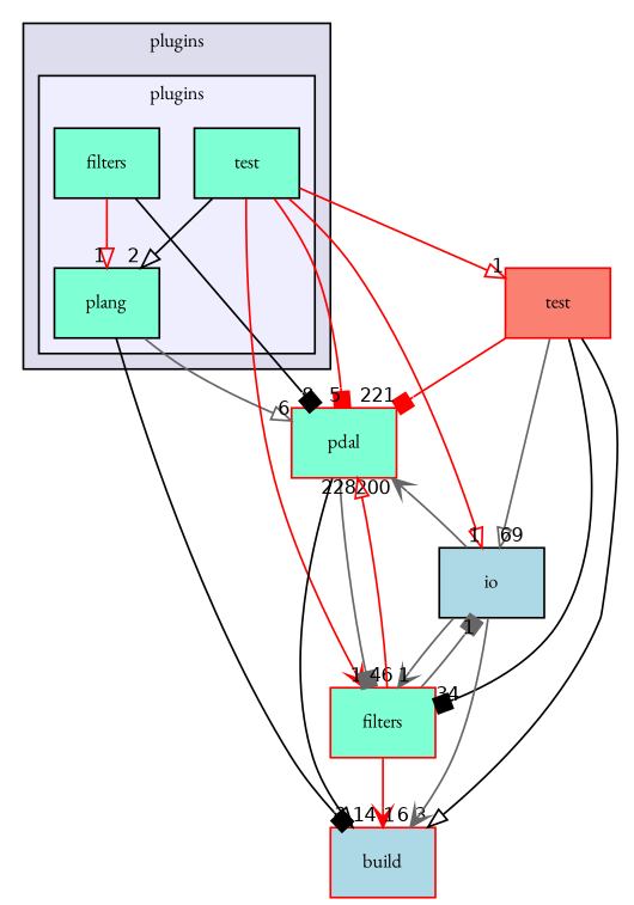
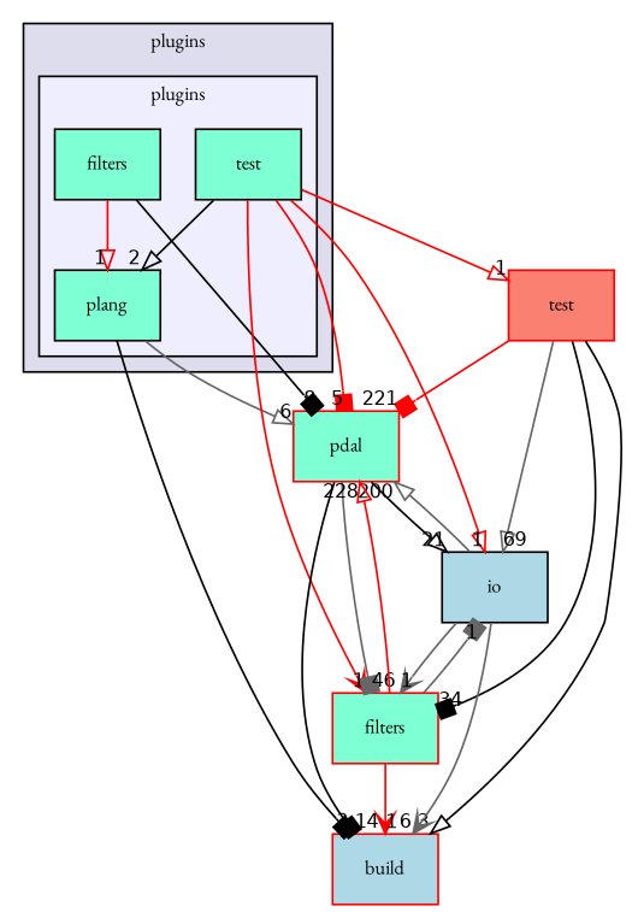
  digraph {
    compound=true
    fontname="EB Garamond"
    node [color=red fillcolor=aquamarine fontname="EB Garamond" fontsize=10 shape=box style=filled]
    edge [arrowhead=onormal color=red fontname="EB Garamond" headlabel=1 labeldistance=1.5 labelfontname=Helvetica labelfontsize=10]
    n1 [color=black label=filters]
    n2 [color=black label=plang]
    n3 [color=black label=test]
    n4 [label=pdal]
    n5 [fillcolor=lightblue label=build]
    n6 [fillcolor=salmon label=test]
    n7 [fillcolor=lightblue label=io color=""]
    n8 [label=filters]
    subgraph cluster_1 {
      bgcolor="#ddddee"
      fontsize=10
      label=plugins
      pencolor=black
      subgraph cluster_2 {
        bgcolor="#eeeeff"
        fontsize=10
        label=plugins
        pencolor=black
        n1
        n2
        n3
      }
    }
    n1 -> n2
    n1 -> n4 [arrowhead=box color=black headlabel=8]
    n2 -> n4 [color=gray40 headlabel=6]
    n2 -> n5 [arrowhead=box color=black headlabel=3]
    n3 -> n2 [color=black headlabel=2]
    n3 -> n4 [arrowhead=box headlabel=5]
    n3 -> n6
    n3 -> n7
    n3 -> n8 [arrowhead=vee]
-   n4 -> n5 [color=black headlabel=14]
+   n4 -> n5 [arrowhead=box color=black headlabel=14]
+   n4 -> n7 [color=black headlabel=21]
    n4 -> n8 [arrowhead=box color=gray40 headlabel=46]
    n6 -> n4 [arrowhead=box headlabel=221]
    n6 -> n5 [color=black headlabel=3]
    n6 -> n7 [color=gray40 headlabel=69]
    n6 -> n8 [arrowhead=box color=black headlabel=34]
-   n7 -> n4 [arrowhead=vee color=gray40 headlabel=200]
+   n7 -> n4 [color=gray40 headlabel=200]
    n7 -> n5 [arrowhead=vee color=gray40 headlabel=6]
    n7 -> n8 [arrowhead=vee color=gray40]
    n8 -> n4 [headlabel=228]
    n8 -> n5 [arrowhead=vee]
    n8 -> n7 [arrowhead=box color=gray40]
  }
